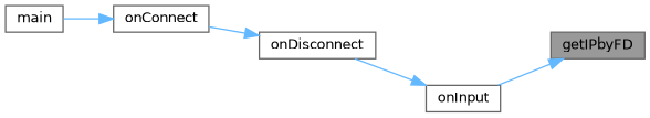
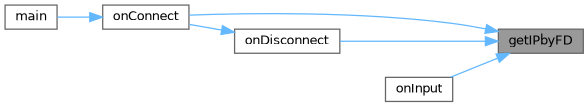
  digraph {
    rankdir=RL
    node [color=grey40 fillcolor=white fontname=Helvetica fontsize=10 shape=box style=filled]
    edge [color=steelblue1 dir=back fontname=Helvetica fontsize=10 labelfontname=Helvetica labelfontsize=10 style=solid]
    n1 [color=gray40 fillcolor=grey60 fontcolor=black height=0.2 label=getIPbyFD width=0.4]
    n2 [height=0.2 label=onConnect width=0.4]
    n3 [height=0.2 label=onDisconnect width=0.4]
    n4 [height=0.2 label=onInput width=0.4]
    n5 [height=0.2 label=main width=0.4]
-   n4 -> n3
+   n1 -> n2
+   n1 -> n3
    n1 -> n4
    n2 -> n5
    n3 -> n2
  }
